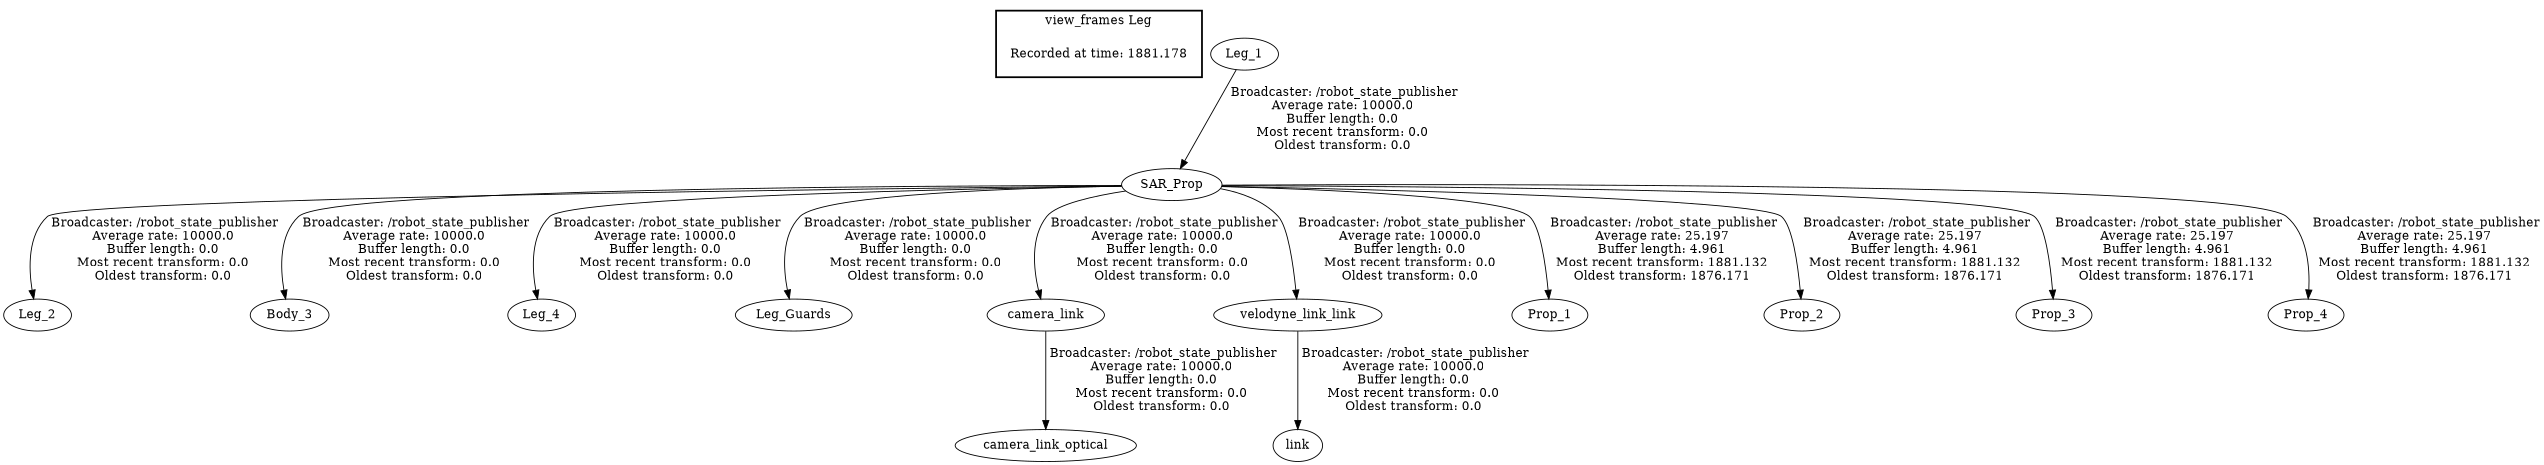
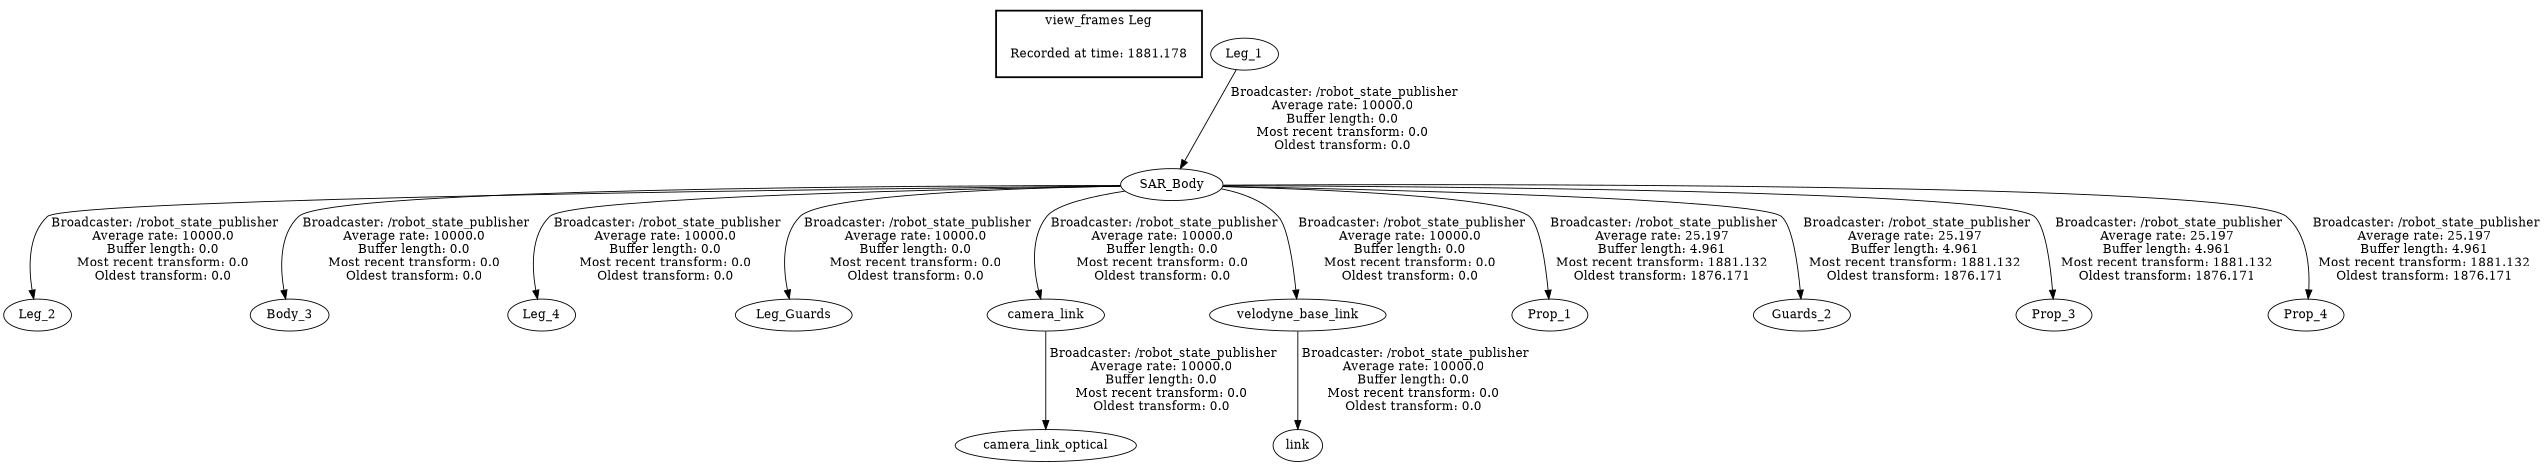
  digraph {
    n1 [label="Recorded at time: 1881.178" shape=plaintext]
-   SAR_Body [label=SAR_Prop]
+   SAR_Body
    Leg_2
    n4 [label=Body_3]
    Leg_4
    n6 [label=Leg_Guards]
    camera_link
-   velodyne_base_link [label=velodyne_link_link]
+   velodyne_base_link
    Prop_1
-   Prop_2
+   Prop_2 [label=Guards_2]
    Prop_3
    Prop_4
    Leg_1
    camera_link_optical
    n15 [label=link]
    subgraph cluster_1 {
      color=black
      label="view_frames Leg"
      style=bold
      n1
    }
    n1 -> SAR_Body [style=invis]
    SAR_Body -> Leg_2 [label=" Broadcaster: /robot_state_publisher\nAverage rate: 10000.0\nBuffer length: 0.0\nMost recent transform: 0.0\nOldest transform: 0.0\n"]
    SAR_Body -> n4 [label=" Broadcaster: /robot_state_publisher\nAverage rate: 10000.0\nBuffer length: 0.0\nMost recent transform: 0.0\nOldest transform: 0.0\n"]
    SAR_Body -> Leg_4 [label=" Broadcaster: /robot_state_publisher\nAverage rate: 10000.0\nBuffer length: 0.0\nMost recent transform: 0.0\nOldest transform: 0.0\n"]
    SAR_Body -> n6 [label=" Broadcaster: /robot_state_publisher\nAverage rate: 10000.0\nBuffer length: 0.0\nMost recent transform: 0.0\nOldest transform: 0.0\n"]
    SAR_Body -> camera_link [label=" Broadcaster: /robot_state_publisher\nAverage rate: 10000.0\nBuffer length: 0.0\nMost recent transform: 0.0\nOldest transform: 0.0\n"]
    SAR_Body -> velodyne_base_link [label=" Broadcaster: /robot_state_publisher\nAverage rate: 10000.0\nBuffer length: 0.0\nMost recent transform: 0.0\nOldest transform: 0.0\n"]
    SAR_Body -> Prop_1 [label=" Broadcaster: /robot_state_publisher\nAverage rate: 25.197\nBuffer length: 4.961\nMost recent transform: 1881.132\nOldest transform: 1876.171\n"]
    SAR_Body -> Prop_2 [label=" Broadcaster: /robot_state_publisher\nAverage rate: 25.197\nBuffer length: 4.961\nMost recent transform: 1881.132\nOldest transform: 1876.171\n"]
    SAR_Body -> Prop_3 [label=" Broadcaster: /robot_state_publisher\nAverage rate: 25.197\nBuffer length: 4.961\nMost recent transform: 1881.132\nOldest transform: 1876.171\n"]
    SAR_Body -> Prop_4 [label=" Broadcaster: /robot_state_publisher\nAverage rate: 25.197\nBuffer length: 4.961\nMost recent transform: 1881.132\nOldest transform: 1876.171\n"]
    camera_link -> camera_link_optical [label=" Broadcaster: /robot_state_publisher\nAverage rate: 10000.0\nBuffer length: 0.0\nMost recent transform: 0.0\nOldest transform: 0.0\n"]
    velodyne_base_link -> n15 [label=" Broadcaster: /robot_state_publisher\nAverage rate: 10000.0\nBuffer length: 0.0\nMost recent transform: 0.0\nOldest transform: 0.0\n"]
    Leg_1 -> SAR_Body [label=" Broadcaster: /robot_state_publisher\nAverage rate: 10000.0\nBuffer length: 0.0\nMost recent transform: 0.0\nOldest transform: 0.0\n"]
  }
